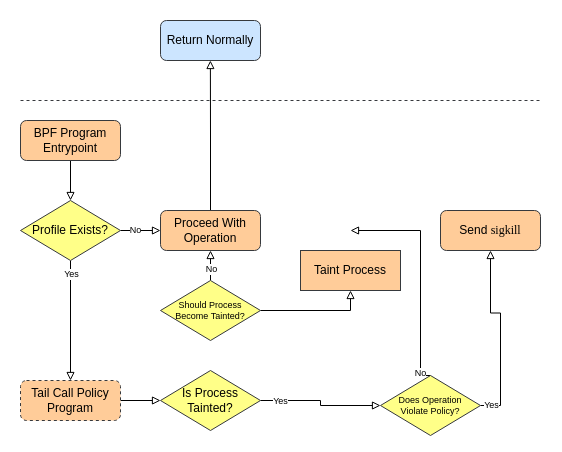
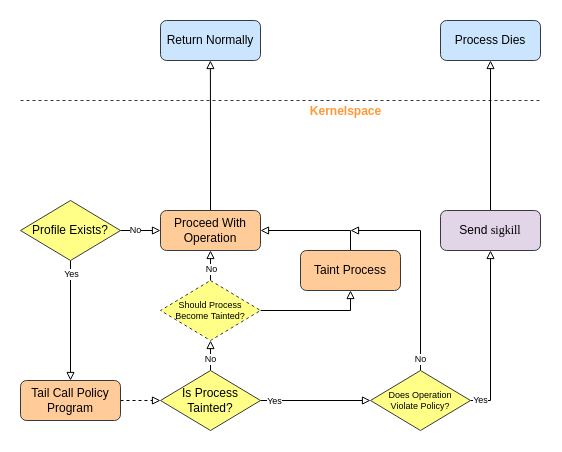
  <mxCell id="0" />
  <mxCell id="1" parent="0" />
- <mxCell id="2" style="edgeStyle=orthogonalEdgeStyle;rounded=0;orthogonalLoop=1;jettySize=auto;html=1;exitX=0.5;exitY=1;exitDx=0;exitDy=0;entryX=0.5;entryY=0;entryDx=0;entryDy=0;fontColor=#FF9933;endArrow=block;endFill=0;" edge="1" parent="1" source="3" target="8"><mxGeometry relative="1" as="geometry" /></mxCell>
- <mxCell id="3" value="BPF Program&lt;br&gt;Entrypoint" style="rounded=1;whiteSpace=wrap;html=1;align=center;fillColor=#ffcc99;strokeColor=#36393d;" vertex="1" parent="1"><mxGeometry x="20" y="120" width="100" height="40" as="geometry" /></mxCell>
  <mxCell id="4" style="edgeStyle=orthogonalEdgeStyle;rounded=0;orthogonalLoop=1;jettySize=auto;html=1;exitX=0.5;exitY=1;exitDx=0;exitDy=0;entryX=0.5;entryY=0;entryDx=0;entryDy=0;endArrow=block;endFill=0;" edge="1" parent="1" source="8" target="10"><mxGeometry relative="1" as="geometry" /></mxCell>
  <mxCell id="5" value="&lt;font color=&quot;#000000&quot; style=&quot;font-size: 9px;&quot;&gt;Yes&lt;/font&gt;" style="text;html=1;align=center;verticalAlign=middle;resizable=0;points=[];labelBackgroundColor=#ffffff;fontColor=#FF9933;fontSize=9;" vertex="1" connectable="0" parent="4"><mxGeometry x="-0.303" y="-1" relative="1" as="geometry"><mxPoint x="1" y="-28.67" as="offset" /></mxGeometry></mxCell>
  <mxCell id="6" style="edgeStyle=orthogonalEdgeStyle;rounded=0;orthogonalLoop=1;jettySize=auto;html=1;exitX=1;exitY=0.5;exitDx=0;exitDy=0;endArrow=block;endFill=0;fontColor=#000000;entryX=0;entryY=0.5;entryDx=0;entryDy=0;" edge="1" parent="1" source="8" target="12"><mxGeometry relative="1" as="geometry"><mxPoint x="160" y="229.977" as="targetPoint" /></mxGeometry></mxCell>
  <mxCell id="7" value="No" style="text;html=1;align=center;verticalAlign=middle;resizable=0;points=[];labelBackgroundColor=#ffffff;fontColor=#000000;fontSize=9;" vertex="1" connectable="0" parent="6"><mxGeometry x="-0.305" y="1" relative="1" as="geometry"><mxPoint as="offset" /></mxGeometry></mxCell>
  <mxCell id="8" value="Profile Exists?" style="rhombus;whiteSpace=wrap;html=1;fontFamily=Helvetica;fontSize=12;align=center;strokeColor=#36393d;fillColor=#ffff88;" vertex="1" parent="1"><mxGeometry x="20" y="200" width="100" height="60" as="geometry" /></mxCell>
- <mxCell id="9" style="edgeStyle=orthogonalEdgeStyle;rounded=0;orthogonalLoop=1;jettySize=auto;html=1;exitX=1;exitY=0.5;exitDx=0;exitDy=0;entryX=0;entryY=0.5;entryDx=0;entryDy=0;endArrow=block;endFill=0;" edge="1" parent="1" source="10" target="17"><mxGeometry relative="1" as="geometry" /></mxCell>
- <mxCell id="10" value="Tail Call Policy Program" style="rounded=1;whiteSpace=wrap;html=1;align=center;fillColor=#ffcc99;strokeColor=#36393d;dashed=1;" vertex="1" parent="1"><mxGeometry x="20" y="380" width="100" height="40" as="geometry" /></mxCell>
+ <mxCell id="9" style="edgeStyle=orthogonalEdgeStyle;rounded=0;orthogonalLoop=1;jettySize=auto;html=1;exitX=1;exitY=0.5;exitDx=0;exitDy=0;entryX=0;entryY=0.5;entryDx=0;entryDy=0;endArrow=block;endFill=0;dashed=1;" edge="1" parent="1" source="10" target="17"><mxGeometry relative="1" as="geometry" /></mxCell>
+ <mxCell id="10" value="Tail Call Policy Program" style="rounded=1;whiteSpace=wrap;html=1;align=center;fillColor=#ffcc99;strokeColor=#36393d;" vertex="1" parent="1"><mxGeometry x="20" y="380" width="100" height="40" as="geometry" /></mxCell>
  <mxCell id="11" style="edgeStyle=orthogonalEdgeStyle;rounded=0;orthogonalLoop=1;jettySize=auto;html=1;exitX=0.5;exitY=0;exitDx=0;exitDy=0;endArrow=block;endFill=0;" edge="1" parent="1" source="12"><mxGeometry relative="1" as="geometry"><mxPoint x="209.889" y="60" as="targetPoint" /></mxGeometry></mxCell>
  <mxCell id="12" value="Proceed With Operation" style="rounded=1;whiteSpace=wrap;html=1;align=center;fillColor=#ffcc99;strokeColor=#36393d;" vertex="1" parent="1"><mxGeometry x="160" y="210" width="100" height="40" as="geometry" /></mxCell>
+ <mxCell id="13" style="edgeStyle=orthogonalEdgeStyle;rounded=0;orthogonalLoop=1;jettySize=auto;html=1;exitX=0.5;exitY=0;exitDx=0;exitDy=0;entryX=0.5;entryY=1;entryDx=0;entryDy=0;endArrow=block;endFill=0;fontSize=9;" edge="1" parent="1" source="17" target="24"><mxGeometry relative="1" as="geometry" /></mxCell>
+ <mxCell id="14" value="No" style="text;html=1;align=center;verticalAlign=middle;resizable=0;points=[];labelBackgroundColor=#ffffff;fontSize=9;fontColor=#000000;" vertex="1" connectable="0" parent="13"><mxGeometry x="-0.176" y="1" relative="1" as="geometry"><mxPoint as="offset" /></mxGeometry></mxCell>
  <mxCell id="15" style="edgeStyle=orthogonalEdgeStyle;rounded=0;orthogonalLoop=1;jettySize=auto;html=1;exitX=1;exitY=0.5;exitDx=0;exitDy=0;endArrow=block;endFill=0;fontSize=9;entryX=0;entryY=0.5;entryDx=0;entryDy=0;" edge="1" parent="1" source="17" target="31"><mxGeometry relative="1" as="geometry"><mxPoint x="410" y="400" as="targetPoint" /></mxGeometry></mxCell>
  <mxCell id="16" value="Yes" style="text;html=1;align=center;verticalAlign=middle;resizable=0;points=[];labelBackgroundColor=#ffffff;fontSize=9;fontColor=#000000;" vertex="1" connectable="0" parent="15"><mxGeometry x="-0.223" relative="1" as="geometry"><mxPoint x="-29.67" as="offset" /></mxGeometry></mxCell>
  <mxCell id="17" value="Is Process Tainted?" style="rhombus;whiteSpace=wrap;html=1;fontFamily=Helvetica;fontSize=12;align=center;strokeColor=#36393d;fillColor=#ffff88;" vertex="1" parent="1"><mxGeometry x="160" y="370" width="100" height="60" as="geometry" /></mxCell>
  <mxCell id="18" value="" style="endArrow=none;dashed=1;html=1;fillColor=#eeeeee;strokeColor=#36393d;" edge="1" parent="1"><mxGeometry width="50" height="50" relative="1" as="geometry"><mxPoint x="20" y="100" as="sourcePoint" /><mxPoint x="540" y="100" as="targetPoint" /></mxGeometry></mxCell>
+ <mxCell id="19" value="Kernelspace" style="text;html=1;align=center;verticalAlign=middle;resizable=0;points=[];autosize=1;fontStyle=1;labelBackgroundColor=#ffffff;fontColor=#FF9933;fillColor=#ffffff;spacingTop=-2;" vertex="1" parent="1"><mxGeometry x="300" y="102" width="90" height="20" as="geometry" /></mxCell>
  <mxCell id="20" value="Return Normally" style="rounded=1;whiteSpace=wrap;html=1;align=center;fillColor=#cce5ff;strokeColor=#36393d;" vertex="1" parent="1"><mxGeometry x="160" y="20" width="100" height="40" as="geometry" /></mxCell>
  <mxCell id="21" style="edgeStyle=orthogonalEdgeStyle;rounded=0;orthogonalLoop=1;jettySize=auto;html=1;exitX=0.5;exitY=0;exitDx=0;exitDy=0;entryX=0.5;entryY=1;entryDx=0;entryDy=0;endArrow=block;endFill=0;fontSize=9;" edge="1" parent="1" source="24" target="12"><mxGeometry relative="1" as="geometry" /></mxCell>
  <mxCell id="22" value="No" style="text;html=1;align=center;verticalAlign=middle;resizable=0;points=[];labelBackgroundColor=#ffffff;fontSize=9;fontColor=#000000;" vertex="1" connectable="0" parent="21"><mxGeometry x="-0.219" relative="1" as="geometry"><mxPoint as="offset" /></mxGeometry></mxCell>
  <mxCell id="23" style="edgeStyle=orthogonalEdgeStyle;rounded=0;orthogonalLoop=1;jettySize=auto;html=1;exitX=1;exitY=0.5;exitDx=0;exitDy=0;endArrow=block;endFill=0;fontSize=9;entryX=0.5;entryY=1;entryDx=0;entryDy=0;" edge="1" parent="1" source="24" target="26"><mxGeometry relative="1" as="geometry"><mxPoint x="300" y="310.065" as="targetPoint" /></mxGeometry></mxCell>
- <mxCell id="24" value="Should Process&lt;br style=&quot;font-size: 9px;&quot;&gt;Become Tainted?" style="rhombus;whiteSpace=wrap;html=1;fontFamily=Helvetica;fontSize=9;align=center;strokeColor=#36393d;fillColor=#ffff88;" vertex="1" parent="1"><mxGeometry x="160" y="280" width="100" height="60" as="geometry" /></mxCell>
- <mxCell id="26" value="Taint Process" style="whiteSpace=wrap;html=1;align=center;fillColor=#ffcc99;strokeColor=#36393d;rounded=0;" vertex="1" parent="1"><mxGeometry x="300" y="250" width="100" height="40" as="geometry" /></mxCell>
+ <mxCell id="24" value="Should Process&lt;br style=&quot;font-size: 9px;&quot;&gt;Become Tainted?" style="rhombus;whiteSpace=wrap;html=1;fontFamily=Helvetica;fontSize=9;align=center;strokeColor=#36393d;fillColor=#ffff88;dashed=1;" vertex="1" parent="1"><mxGeometry x="160" y="280" width="100" height="60" as="geometry" /></mxCell>
+ <mxCell id="25" style="edgeStyle=orthogonalEdgeStyle;rounded=0;orthogonalLoop=1;jettySize=auto;html=1;exitX=0.5;exitY=0;exitDx=0;exitDy=0;entryX=1;entryY=0.5;entryDx=0;entryDy=0;endArrow=block;endFill=0;fontSize=9;" edge="1" parent="1" source="26" target="12"><mxGeometry relative="1" as="geometry" /></mxCell>
+ <mxCell id="26" value="Taint Process" style="rounded=1;whiteSpace=wrap;html=1;align=center;fillColor=#ffcc99;strokeColor=#36393d;" vertex="1" parent="1"><mxGeometry x="300" y="250" width="100" height="40" as="geometry" /></mxCell>
  <mxCell id="27" style="edgeStyle=orthogonalEdgeStyle;rounded=0;orthogonalLoop=1;jettySize=auto;html=1;exitX=0.5;exitY=0;exitDx=0;exitDy=0;endArrow=block;endFill=0;fontSize=9;" edge="1" parent="1" source="31"><mxGeometry relative="1" as="geometry"><mxPoint x="350" y="230" as="targetPoint" /><Array as="points"><mxPoint x="420" y="230" /></Array></mxGeometry></mxCell>
  <mxCell id="28" value="No" style="text;html=1;align=center;verticalAlign=middle;resizable=0;points=[];labelBackgroundColor=#ffffff;fontSize=9;fontColor=#000000;" vertex="1" connectable="0" parent="27"><mxGeometry x="-0.886" y="1" relative="1" as="geometry"><mxPoint as="offset" /></mxGeometry></mxCell>
  <mxCell id="29" style="edgeStyle=orthogonalEdgeStyle;rounded=0;orthogonalLoop=1;jettySize=auto;html=1;exitX=1;exitY=0.5;exitDx=0;exitDy=0;endArrow=block;endFill=0;fontSize=9;entryX=0.5;entryY=1;entryDx=0;entryDy=0;" edge="1" parent="1" source="31" target="33"><mxGeometry relative="1" as="geometry"><mxPoint x="490" y="260" as="targetPoint" /></mxGeometry></mxCell>
  <mxCell id="30" value="Yes" style="text;html=1;align=center;verticalAlign=middle;resizable=0;points=[];labelBackgroundColor=#ffffff;fontSize=9;fontColor=#000000;" vertex="1" connectable="0" parent="29"><mxGeometry x="-0.917" y="1" relative="1" as="geometry"><mxPoint x="2.9" as="offset" /></mxGeometry></mxCell>
- <mxCell id="31" value="Does Operation&lt;br&gt;Violate Policy?" style="rhombus;whiteSpace=wrap;html=1;fontFamily=Helvetica;fontSize=9;align=center;strokeColor=#36393d;fillColor=#ffff88;" vertex="1" parent="1"><mxGeometry x="380" y="375" width="100" height="60" as="geometry" /></mxCell>
- <mxCell id="33" value="Send &lt;font face=&quot;Consolas&quot;&gt;sigkill&lt;/font&gt;" style="rounded=1;whiteSpace=wrap;html=1;align=center;fillColor=#ffcc99;strokeColor=#36393d;" vertex="1" parent="1"><mxGeometry x="440" y="210" width="100" height="40" as="geometry" /></mxCell>
+ <mxCell id="31" value="Does Operation&lt;br&gt;Violate Policy?" style="rhombus;whiteSpace=wrap;html=1;fontFamily=Helvetica;fontSize=9;align=center;strokeColor=#36393d;fillColor=#ffff88;" vertex="1" parent="1"><mxGeometry x="370" y="370" width="100" height="60" as="geometry" /></mxCell>
+ <mxCell id="32" style="edgeStyle=orthogonalEdgeStyle;rounded=0;orthogonalLoop=1;jettySize=auto;html=1;exitX=0.5;exitY=0;exitDx=0;exitDy=0;endArrow=block;endFill=0;fontSize=9;entryX=0.5;entryY=1;entryDx=0;entryDy=0;" edge="1" parent="1" source="33" target="34"><mxGeometry relative="1" as="geometry"><mxPoint x="490.238" y="60" as="targetPoint" /></mxGeometry></mxCell>
+ <mxCell id="33" value="Send &lt;font face=&quot;Consolas&quot;&gt;sigkill&lt;/font&gt;" style="rounded=1;whiteSpace=wrap;html=1;align=center;fillColor=#e1d5e7;strokeColor=#36393d;" vertex="1" parent="1"><mxGeometry x="440" y="210" width="100" height="40" as="geometry" /></mxCell>
+ <mxCell id="34" value="Process Dies" style="rounded=1;whiteSpace=wrap;html=1;align=center;fillColor=#cce5ff;strokeColor=#36393d;" vertex="1" parent="1"><mxGeometry x="440" y="20" width="100" height="40" as="geometry" /></mxCell>
